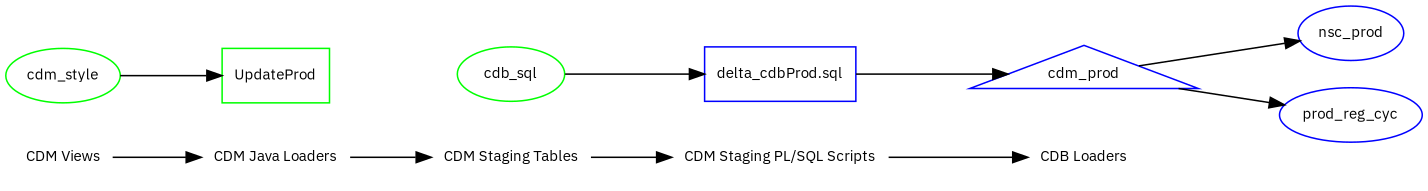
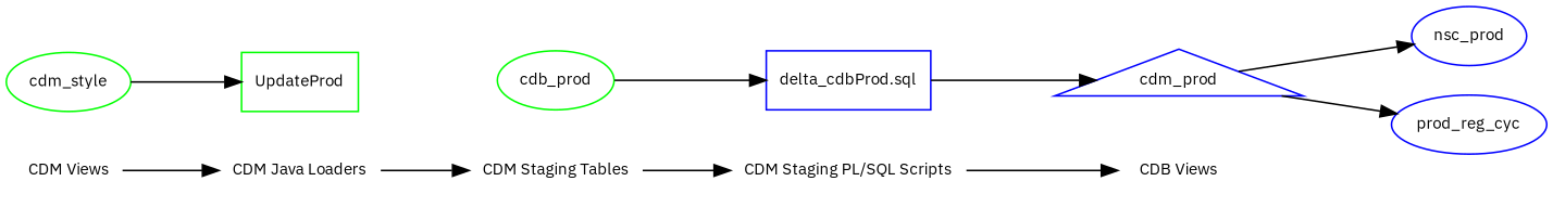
  digraph {
    concentrate=true
    fontname="IBM Plex Sans"
    rankdir=LR
    ranksep=.75
    node [fontname="IBM Plex Sans" fontsize=10 shape=plaintext color=blue]
    edge [fontname="IBM Plex Sans" fontsize=8]
    n1 [label="CDM Views" color=""]
    n2 [color=green label=cdm_style shape=ellipse]
    "CDM Java Loaders" [color=""]
    n4 [color=green label=UpdateProd shape=rectangle]
    "CDM Staging Tables" [color=""]
-   n6 [color=green label=cdb_sql shape=ellipse]
+   n6 [color=green label=cdb_prod shape=ellipse]
    "CDM Staging PL/SQL Scripts"
    n8 [label="delta_cdbProd.sql" shape=rectangle]
-   "CDB Views" [label="CDB Loaders" color=""]
+   "CDB Views" [color=""]
    n10 [label=cdm_prod shape=triangle]
    n11 [label=nsc_prod shape=ellipse]
    n12 [label=prod_reg_cyc shape=ellipse]
    subgraph sub_1 {
      rank=same
      n1
      n2
    }
    subgraph sub_2 {
      rank=same
      "CDM Java Loaders"
      n4
    }
    subgraph sub_3 {
      rank=same
      "CDM Staging Tables"
      n6
    }
    subgraph sub_4 {
      rank=same
      "CDM Staging PL/SQL Scripts"
      n8
    }
    subgraph sub_5 {
      rank=same
      "CDB Views"
      n10
    }
    subgraph sub_6 {
      rank=same
      n11
      n12
    }
    n1 -> "CDM Java Loaders"
    n2 -> n4
    "CDM Java Loaders" -> "CDM Staging Tables"
    "CDM Staging Tables" -> "CDM Staging PL/SQL Scripts"
    n6 -> n8
    "CDM Staging PL/SQL Scripts" -> "CDB Views"
    n8 -> n10
    n10 -> n11
    n10 -> n12
  }
